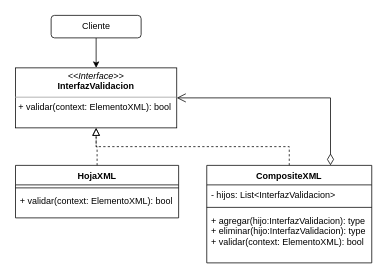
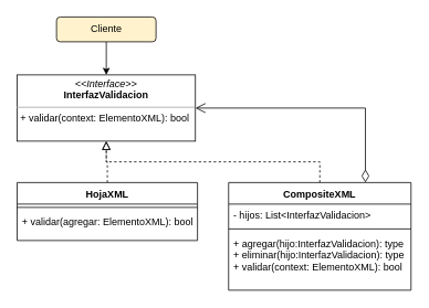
  <mxCell id="0" />
  <mxCell id="1" parent="0" />
  <mxCell id="2" style="edgeStyle=orthogonalEdgeStyle;rounded=0;orthogonalLoop=1;jettySize=auto;html=1;entryX=0.5;entryY=0;entryDx=0;entryDy=0;" edge="1" parent="1" source="3" target="14"><mxGeometry relative="1" as="geometry" /></mxCell>
- <mxCell id="3" value="Cliente" style="rounded=1;whiteSpace=wrap;html=1;" vertex="1" parent="1"><mxGeometry x="67.5" y="20" width="120" height="30" as="geometry" /></mxCell>
+ <mxCell id="3" value="Cliente" style="rounded=1;whiteSpace=wrap;html=1;fillColor=#fff2cc;" vertex="1" parent="1"><mxGeometry x="67.5" y="20" width="120" height="30" as="geometry" /></mxCell>
  <mxCell id="4" style="edgeStyle=orthogonalEdgeStyle;rounded=0;orthogonalLoop=1;jettySize=auto;html=1;exitX=0.5;exitY=0;exitDx=0;exitDy=0;dashed=1;endArrow=block;endFill=0;endSize=8;entryX=0.5;entryY=1;entryDx=0;entryDy=0;" edge="1" parent="1" source="6" target="14"><mxGeometry relative="1" as="geometry"><mxPoint x="115" y="170" as="targetPoint" /></mxGeometry></mxCell>
  <mxCell id="5" style="edgeStyle=orthogonalEdgeStyle;rounded=0;orthogonalLoop=1;jettySize=auto;html=1;entryX=1;entryY=0.5;entryDx=0;entryDy=0;exitX=0.75;exitY=0;exitDx=0;exitDy=0;endArrow=open;endFill=0;startArrow=diamondThin;startFill=0;targetPerimeterSpacing=3;endSize=10;startSize=13;" edge="1" parent="1" source="6" target="14"><mxGeometry relative="1" as="geometry" /></mxCell>
  <mxCell id="6" value="CompositeXML" style="swimlane;fontStyle=1;align=center;verticalAlign=top;childLayout=stackLayout;horizontal=1;startSize=26;horizontalStack=0;resizeParent=1;resizeParentMax=0;resizeLast=0;collapsible=1;marginBottom=0;whiteSpace=wrap;html=1;" vertex="1" parent="1"><mxGeometry x="275" y="220" width="220" height="130" as="geometry" /></mxCell>
  <mxCell id="7" value="- hijos: List&amp;lt;InterfazValidacion&amp;gt;" style="text;strokeColor=none;fillColor=none;align=left;verticalAlign=top;spacingLeft=4;spacingRight=4;overflow=hidden;rotatable=0;points=[[0,0.5],[1,0.5]];portConstraint=eastwest;whiteSpace=wrap;html=1;" vertex="1" parent="6"><mxGeometry y="26" width="220" height="26" as="geometry" /></mxCell>
  <mxCell id="8" value="" style="line;strokeWidth=1;fillColor=none;align=left;verticalAlign=middle;spacingTop=-1;spacingLeft=3;spacingRight=3;rotatable=0;labelPosition=right;points=[];portConstraint=eastwest;strokeColor=inherit;" vertex="1" parent="6"><mxGeometry y="52" width="220" height="8" as="geometry" /></mxCell>
  <mxCell id="9" value="+ agregar(hijo:InterfazValidacion): type&lt;br&gt;+ eliminar(hijo:InterfazValidacion): type&lt;br&gt;+ validar(context: ElementoXML): bool" style="text;strokeColor=none;fillColor=none;align=left;verticalAlign=top;spacingLeft=4;spacingRight=4;overflow=hidden;rotatable=0;points=[[0,0.5],[1,0.5]];portConstraint=eastwest;whiteSpace=wrap;html=1;" vertex="1" parent="6"><mxGeometry y="60" width="220" height="70" as="geometry" /></mxCell>
  <mxCell id="10" style="edgeStyle=orthogonalEdgeStyle;rounded=0;orthogonalLoop=1;jettySize=auto;html=1;entryX=0.5;entryY=1;entryDx=0;entryDy=0;dashed=1;endArrow=block;endFill=0;endSize=8;" edge="1" parent="1" source="11" target="14"><mxGeometry relative="1" as="geometry" /></mxCell>
  <mxCell id="11" value="HojaXML" style="swimlane;fontStyle=1;align=center;verticalAlign=top;childLayout=stackLayout;horizontal=1;startSize=26;horizontalStack=0;resizeParent=1;resizeParentMax=0;resizeLast=0;collapsible=1;marginBottom=0;whiteSpace=wrap;html=1;" vertex="1" parent="1"><mxGeometry x="20" y="220" width="217.5" height="70" as="geometry" /></mxCell>
  <mxCell id="12" value="" style="line;strokeWidth=1;fillColor=none;align=left;verticalAlign=middle;spacingTop=-1;spacingLeft=3;spacingRight=3;rotatable=0;labelPosition=right;points=[];portConstraint=eastwest;strokeColor=inherit;" vertex="1" parent="11"><mxGeometry y="26" width="217.5" height="8" as="geometry" /></mxCell>
- <mxCell id="13" value="+ validar(context: ElementoXML): bool" style="text;strokeColor=none;fillColor=none;align=left;verticalAlign=top;spacingLeft=4;spacingRight=4;overflow=hidden;rotatable=0;points=[[0,0.5],[1,0.5]];portConstraint=eastwest;whiteSpace=wrap;html=1;" vertex="1" parent="11"><mxGeometry y="34" width="217.5" height="36" as="geometry" /></mxCell>
+ <mxCell id="13" value="+ validar(agregar: ElementoXML): bool" style="text;strokeColor=none;fillColor=none;align=left;verticalAlign=top;spacingLeft=4;spacingRight=4;overflow=hidden;rotatable=0;points=[[0,0.5],[1,0.5]];portConstraint=eastwest;whiteSpace=wrap;html=1;" vertex="1" parent="11"><mxGeometry y="34" width="217.5" height="36" as="geometry" /></mxCell>
  <mxCell id="14" value="&lt;p style=&quot;margin:0px;margin-top:4px;text-align:center;&quot;&gt;&lt;i&gt;&amp;lt;&amp;lt;Interface&amp;gt;&amp;gt;&lt;/i&gt;&lt;br&gt;&lt;b&gt;InterfazValidacion&lt;/b&gt;&lt;/p&gt;&lt;hr size=&quot;1&quot;&gt;&lt;p style=&quot;margin:0px;margin-left:4px;&quot;&gt;+ validar(context: ElementoXML): bool&lt;br&gt;&lt;/p&gt;&lt;p style=&quot;margin:0px;margin-left:4px;&quot;&gt;&lt;br&gt;&lt;/p&gt;" style="verticalAlign=top;align=left;overflow=fill;fontSize=12;fontFamily=Helvetica;html=1;whiteSpace=wrap;" vertex="1" parent="1"><mxGeometry x="20" y="90" width="215" height="80" as="geometry" /></mxCell>
